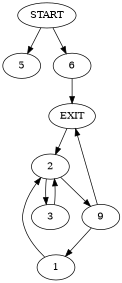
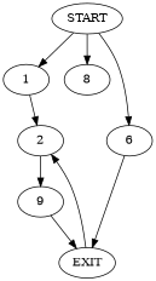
  digraph {
    n1 [label=START]
    1
-   5
+   5 [label=8]
    6
    2
    n6 [label=EXIT]
-   3
    n8 [label=9]
-   n8 -> 1
+   n1 -> 1
    n1 -> 5
    n1 -> 6
    1 -> 2
    6 -> n6
-   2 -> 3
    2 -> n8
    n6 -> 2
-   3 -> 2
    n8 -> n6
  }
